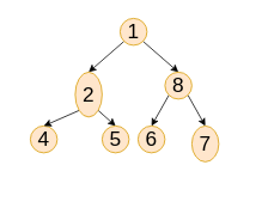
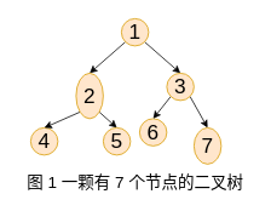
  <mxCell id="0" />
  <mxCell id="1" parent="0" />
  <mxCell id="2" style="rounded=0;orthogonalLoop=1;jettySize=auto;html=1;exitX=0;exitY=1;exitDx=0;exitDy=0;entryX=0.5;entryY=0;entryDx=0;entryDy=0;strokeWidth=1;" edge="1" parent="1" source="4" target="9"><mxGeometry relative="1" as="geometry"><mxPoint x="123" y="90" as="targetPoint" /></mxGeometry></mxCell>
  <mxCell id="3" style="edgeStyle=none;rounded=0;orthogonalLoop=1;jettySize=auto;html=1;exitX=1;exitY=1;exitDx=0;exitDy=0;entryX=0.5;entryY=0;entryDx=0;entryDy=0;strokeWidth=1;" edge="1" parent="1" source="4" target="12"><mxGeometry relative="1" as="geometry" /></mxCell>
  <mxCell id="4" value="1" style="ellipse;whiteSpace=wrap;html=1;aspect=fixed;fontSize=23;fontStyle=0;fillColor=#ffe6cc;strokeColor=#d79b00;strokeWidth=1;" vertex="1" parent="1"><mxGeometry x="133" y="20" width="30" height="30" as="geometry" /></mxCell>
  <mxCell id="5" value="4" style="ellipse;whiteSpace=wrap;html=1;aspect=fixed;fontSize=23;fontStyle=0;fillColor=#ffe6cc;strokeColor=#d79b00;strokeWidth=1;" vertex="1" parent="1"><mxGeometry x="33" y="140" width="30" height="30" as="geometry" /></mxCell>
- <mxCell id="6" value="6" style="ellipse;whiteSpace=wrap;html=1;aspect=fixed;fontSize=23;fontStyle=0;fillColor=#ffe6cc;strokeColor=#d79b00;strokeWidth=1;" vertex="1" parent="1"><mxGeometry x="153" y="140" width="30" height="30" as="geometry" /></mxCell>
+ <mxCell id="6" value="6" style="ellipse;whiteSpace=wrap;html=1;aspect=fixed;fontSize=23;fontStyle=0;fillColor=#ffe6cc;strokeColor=#d79b00;strokeWidth=1;" vertex="1" parent="1"><mxGeometry x="153" y="130" width="30" height="30" as="geometry" /></mxCell>
  <mxCell id="7" style="edgeStyle=none;rounded=0;orthogonalLoop=1;jettySize=auto;html=1;exitX=0;exitY=1;exitDx=0;exitDy=0;entryX=0.5;entryY=0;entryDx=0;entryDy=0;strokeWidth=1;" edge="1" parent="1" source="9" target="5"><mxGeometry relative="1" as="geometry" /></mxCell>
  <mxCell id="8" style="edgeStyle=none;rounded=0;orthogonalLoop=1;jettySize=auto;html=1;exitX=1;exitY=1;exitDx=0;exitDy=0;entryX=0.5;entryY=0;entryDx=0;entryDy=0;strokeWidth=1;" edge="1" parent="1" source="9" target="13"><mxGeometry relative="1" as="geometry" /></mxCell>
  <mxCell id="9" value="2" style="ellipse;whiteSpace=wrap;html=1;aspect=fixed;fontSize=23;fontStyle=0;fillColor=#ffe6cc;strokeColor=#d79b00;strokeWidth=1;" vertex="1" parent="1"><mxGeometry x="83" y="80" width="30" height="50" as="geometry" /></mxCell>
  <mxCell id="10" style="edgeStyle=none;rounded=0;orthogonalLoop=1;jettySize=auto;html=1;exitX=0;exitY=1;exitDx=0;exitDy=0;entryX=0.5;entryY=0;entryDx=0;entryDy=0;strokeWidth=1;" edge="1" parent="1" source="12" target="6"><mxGeometry relative="1" as="geometry" /></mxCell>
  <mxCell id="11" style="rounded=0;orthogonalLoop=1;jettySize=auto;html=1;exitX=1;exitY=1;exitDx=0;exitDy=0;entryX=0.5;entryY=0;entryDx=0;entryDy=0;strokeWidth=1;" edge="1" parent="1" source="12" target="14"><mxGeometry relative="1" as="geometry" /></mxCell>
- <mxCell id="12" value="8" style="ellipse;whiteSpace=wrap;html=1;aspect=fixed;fontSize=23;fontStyle=0;fillColor=#ffe6cc;strokeColor=#d79b00;strokeWidth=1;" vertex="1" parent="1"><mxGeometry x="183" y="80" width="30" height="30" as="geometry" /></mxCell>
+ <mxCell id="12" value="3" style="ellipse;whiteSpace=wrap;html=1;aspect=fixed;fontSize=23;fontStyle=0;fillColor=#ffe6cc;strokeColor=#d79b00;strokeWidth=1;" vertex="1" parent="1"><mxGeometry x="183" y="80" width="30" height="30" as="geometry" /></mxCell>
  <mxCell id="13" value="5" style="ellipse;whiteSpace=wrap;html=1;aspect=fixed;fontSize=23;fontStyle=0;fillColor=#ffe6cc;strokeColor=#d79b00;strokeWidth=1;" vertex="1" parent="1"><mxGeometry x="113" y="140" width="30" height="30" as="geometry" /></mxCell>
  <mxCell id="14" value="7" style="ellipse;whiteSpace=wrap;html=1;aspect=fixed;fontSize=23;fontStyle=0;fillColor=#ffe6cc;strokeColor=#d79b00;strokeWidth=1;" vertex="1" parent="1"><mxGeometry x="213" y="140" width="30" height="40" as="geometry" /></mxCell>
+ <mxCell id="15" value="&lt;font style=&quot;font-size: 18px&quot;&gt;图 1&amp;nbsp;一颗有 7 个节点的二叉树&lt;/font&gt;" style="text;html=1;strokeColor=none;fillColor=none;align=center;verticalAlign=middle;whiteSpace=wrap;rounded=0;" vertex="1" parent="1"><mxGeometry x="20.5" y="190" width="255" height="20" as="geometry" /></mxCell>
